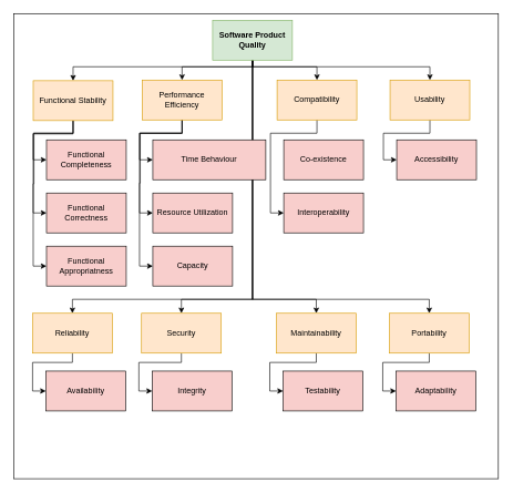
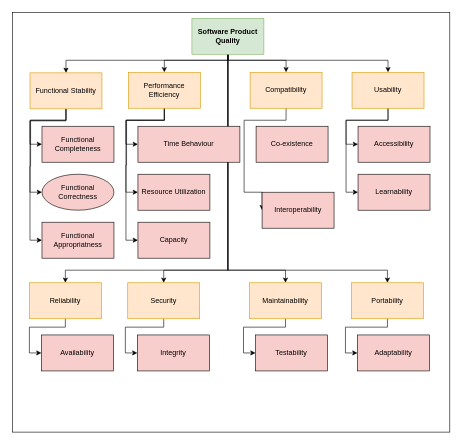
  <mxCell id="0" />
  <mxCell id="1" parent="0" />
  <mxCell id="2" value="" style="rounded=0;whiteSpace=wrap;html=1;" vertex="1" parent="1"><mxGeometry x="20" y="20" width="729" height="700" as="geometry" /></mxCell>
  <mxCell id="3" style="edgeStyle=orthogonalEdgeStyle;rounded=0;orthogonalLoop=1;jettySize=auto;html=1;entryX=0.5;entryY=0;entryDx=0;entryDy=0;" edge="1" parent="1" source="11" target="28"><mxGeometry relative="1" as="geometry"><Array as="points"><mxPoint x="379" y="450" /><mxPoint x="272" y="450" /></Array></mxGeometry></mxCell>
  <mxCell id="4" style="edgeStyle=orthogonalEdgeStyle;rounded=0;orthogonalLoop=1;jettySize=auto;html=1;" edge="1" parent="1" source="11" target="19"><mxGeometry relative="1" as="geometry"><Array as="points"><mxPoint x="379" y="100" /><mxPoint x="273" y="100" /></Array></mxGeometry></mxCell>
  <mxCell id="5" style="edgeStyle=orthogonalEdgeStyle;rounded=0;orthogonalLoop=1;jettySize=auto;html=1;" edge="1" parent="1" source="11" target="15"><mxGeometry relative="1" as="geometry"><Array as="points"><mxPoint x="379" y="100" /><mxPoint x="109" y="100" /></Array></mxGeometry></mxCell>
  <mxCell id="6" style="edgeStyle=orthogonalEdgeStyle;rounded=0;orthogonalLoop=1;jettySize=auto;html=1;entryX=0.5;entryY=0;entryDx=0;entryDy=0;" edge="1" parent="1" source="11" target="21"><mxGeometry relative="1" as="geometry"><Array as="points"><mxPoint x="379" y="100" /><mxPoint x="476" y="100" /></Array></mxGeometry></mxCell>
  <mxCell id="7" style="edgeStyle=orthogonalEdgeStyle;rounded=0;orthogonalLoop=1;jettySize=auto;html=1;" edge="1" parent="1" source="11" target="24"><mxGeometry relative="1" as="geometry"><Array as="points"><mxPoint x="379" y="100" /><mxPoint x="646" y="100" /></Array></mxGeometry></mxCell>
  <mxCell id="8" style="edgeStyle=orthogonalEdgeStyle;rounded=0;orthogonalLoop=1;jettySize=auto;html=1;entryX=0.5;entryY=0;entryDx=0;entryDy=0;" edge="1" parent="1" source="11" target="30"><mxGeometry relative="1" as="geometry"><Array as="points"><mxPoint x="379" y="450" /><mxPoint x="475" y="450" /></Array></mxGeometry></mxCell>
  <mxCell id="9" style="edgeStyle=orthogonalEdgeStyle;rounded=0;orthogonalLoop=1;jettySize=auto;html=1;entryX=0.5;entryY=0;entryDx=0;entryDy=0;" edge="1" parent="1" source="11" target="46"><mxGeometry relative="1" as="geometry"><Array as="points"><mxPoint x="379" y="450" /><mxPoint x="645" y="450" /></Array></mxGeometry></mxCell>
  <mxCell id="10" style="edgeStyle=orthogonalEdgeStyle;rounded=0;orthogonalLoop=1;jettySize=auto;html=1;entryX=0.5;entryY=0;entryDx=0;entryDy=0;" edge="1" parent="1" source="11" target="26"><mxGeometry relative="1" as="geometry"><Array as="points"><mxPoint x="379" y="450" /><mxPoint x="108" y="450" /></Array></mxGeometry></mxCell>
  <mxCell id="11" value="Software Product Quality" style="rounded=0;whiteSpace=wrap;html=1;fillColor=#d5e8d4;strokeColor=#82b366;fontStyle=1" vertex="1" parent="1"><mxGeometry x="319" y="30" width="120" height="60" as="geometry" /></mxCell>
  <mxCell id="12" style="edgeStyle=orthogonalEdgeStyle;rounded=0;orthogonalLoop=1;jettySize=auto;html=1;entryX=0;entryY=0.5;entryDx=0;entryDy=0;" edge="1" parent="1" source="15" target="31"><mxGeometry relative="1" as="geometry" /></mxCell>
  <mxCell id="13" style="edgeStyle=orthogonalEdgeStyle;rounded=0;orthogonalLoop=1;jettySize=auto;html=1;entryX=0;entryY=0.5;entryDx=0;entryDy=0;exitX=0.5;exitY=1;exitDx=0;exitDy=0;" edge="1" parent="1" source="15" target="32"><mxGeometry relative="1" as="geometry"><Array as="points"><mxPoint x="109" y="200" /><mxPoint x="49" y="200" /><mxPoint x="49" y="320" /></Array></mxGeometry></mxCell>
  <mxCell id="14" style="edgeStyle=orthogonalEdgeStyle;rounded=0;orthogonalLoop=1;jettySize=auto;html=1;entryX=0;entryY=0.5;entryDx=0;entryDy=0;exitX=0.5;exitY=1;exitDx=0;exitDy=0;" edge="1" parent="1" source="15" target="36"><mxGeometry relative="1" as="geometry"><mxPoint x="100" y="200" as="sourcePoint" /><Array as="points"><mxPoint x="109" y="200" /><mxPoint x="50" y="200" /><mxPoint x="50" y="276" /><mxPoint x="49" y="276" /><mxPoint x="49" y="400" /></Array></mxGeometry></mxCell>
  <mxCell id="15" value="Functional Stability" style="rounded=0;whiteSpace=wrap;html=1;align=center;fillColor=#FFE6CC;strokeColor=#d79b00;" vertex="1" parent="1"><mxGeometry x="49" y="121" width="120" height="60" as="geometry" /></mxCell>
  <mxCell id="16" style="edgeStyle=orthogonalEdgeStyle;rounded=0;orthogonalLoop=1;jettySize=auto;html=1;entryX=0;entryY=0.5;entryDx=0;entryDy=0;" edge="1" parent="1" source="19" target="33"><mxGeometry relative="1" as="geometry" /></mxCell>
  <mxCell id="17" style="edgeStyle=orthogonalEdgeStyle;rounded=0;orthogonalLoop=1;jettySize=auto;html=1;entryX=0;entryY=0.5;entryDx=0;entryDy=0;" edge="1" parent="1" source="19" target="34"><mxGeometry relative="1" as="geometry"><Array as="points"><mxPoint x="273" y="200" /><mxPoint x="209" y="200" /><mxPoint x="209" y="320" /></Array></mxGeometry></mxCell>
  <mxCell id="18" style="edgeStyle=orthogonalEdgeStyle;rounded=0;orthogonalLoop=1;jettySize=auto;html=1;entryX=0;entryY=0.5;entryDx=0;entryDy=0;exitX=0.5;exitY=1;exitDx=0;exitDy=0;" edge="1" parent="1" source="19" target="35"><mxGeometry relative="1" as="geometry"><Array as="points"><mxPoint x="273" y="200" /><mxPoint x="210" y="200" /><mxPoint x="210" y="275" /><mxPoint x="209" y="275" /><mxPoint x="209" y="400" /></Array></mxGeometry></mxCell>
  <mxCell id="19" value="Performance Efficiency" style="rounded=0;whiteSpace=wrap;html=1;fillColor=#ffe6cc;strokeColor=#d79b00;" vertex="1" parent="1"><mxGeometry x="213" y="120" width="120" height="60" as="geometry" /></mxCell>
  <mxCell id="20" style="edgeStyle=orthogonalEdgeStyle;rounded=0;orthogonalLoop=1;jettySize=auto;html=1;entryX=0;entryY=0.5;entryDx=0;entryDy=0;" edge="1" parent="1" source="21" target="38"><mxGeometry relative="1" as="geometry"><Array as="points"><mxPoint x="476" y="200" /><mxPoint x="406" y="200" /><mxPoint x="406" y="320" /></Array></mxGeometry></mxCell>
  <mxCell id="21" value="Compatibility" style="rounded=0;whiteSpace=wrap;html=1;fillColor=#ffe6cc;strokeColor=#d79b00;" vertex="1" parent="1"><mxGeometry x="416" y="120" width="120" height="60" as="geometry" /></mxCell>
  <mxCell id="22" style="edgeStyle=orthogonalEdgeStyle;rounded=0;orthogonalLoop=1;jettySize=auto;html=1;entryX=0;entryY=0.5;entryDx=0;entryDy=0;" edge="1" parent="1" source="24" target="39"><mxGeometry relative="1" as="geometry" /></mxCell>
+ <mxCell id="23" style="edgeStyle=orthogonalEdgeStyle;rounded=0;orthogonalLoop=1;jettySize=auto;html=1;entryX=0;entryY=0.5;entryDx=0;entryDy=0;" edge="1" parent="1" source="24" target="40"><mxGeometry relative="1" as="geometry"><Array as="points"><mxPoint x="646" y="200" /><mxPoint x="576" y="200" /><mxPoint x="576" y="320" /></Array></mxGeometry></mxCell>
  <mxCell id="24" value="Usability" style="rounded=0;whiteSpace=wrap;html=1;fillColor=#ffe6cc;strokeColor=#d79b00;" vertex="1" parent="1"><mxGeometry x="586" y="120" width="120" height="60" as="geometry" /></mxCell>
  <mxCell id="25" style="edgeStyle=orthogonalEdgeStyle;rounded=0;orthogonalLoop=1;jettySize=auto;html=1;entryX=0;entryY=0.5;entryDx=0;entryDy=0;" edge="1" parent="1" source="26" target="41"><mxGeometry relative="1" as="geometry"><Array as="points"><mxPoint x="108" y="545" /><mxPoint x="48" y="545" /><mxPoint x="48" y="588" /></Array></mxGeometry></mxCell>
  <mxCell id="26" value="Reliability" style="rounded=0;whiteSpace=wrap;html=1;fillColor=#ffe6cc;strokeColor=#d79b00;" vertex="1" parent="1"><mxGeometry x="48" y="471" width="120" height="60" as="geometry" /></mxCell>
  <mxCell id="27" style="edgeStyle=orthogonalEdgeStyle;rounded=0;orthogonalLoop=1;jettySize=auto;html=1;entryX=0;entryY=0.5;entryDx=0;entryDy=0;" edge="1" parent="1" source="28" target="42"><mxGeometry relative="1" as="geometry"><Array as="points"><mxPoint x="272" y="545" /><mxPoint x="208" y="545" /><mxPoint x="208" y="588" /></Array></mxGeometry></mxCell>
  <mxCell id="28" value="Security" style="rounded=0;whiteSpace=wrap;html=1;fillColor=#ffe6cc;strokeColor=#d79b00;" vertex="1" parent="1"><mxGeometry x="212" y="471" width="120" height="60" as="geometry" /></mxCell>
  <mxCell id="29" style="edgeStyle=orthogonalEdgeStyle;rounded=0;orthogonalLoop=1;jettySize=auto;html=1;entryX=0;entryY=0.5;entryDx=0;entryDy=0;" edge="1" parent="1" source="30" target="43"><mxGeometry relative="1" as="geometry"><Array as="points"><mxPoint x="475" y="545" /><mxPoint x="405" y="545" /><mxPoint x="405" y="588" /></Array></mxGeometry></mxCell>
  <mxCell id="30" value="Maintainability" style="rounded=0;whiteSpace=wrap;html=1;fillColor=#ffe6cc;strokeColor=#d79b00;" vertex="1" parent="1"><mxGeometry x="415" y="471" width="120" height="60" as="geometry" /></mxCell>
  <mxCell id="31" value="Functional Completeness" style="rounded=0;whiteSpace=wrap;html=1;align=center;fillColor=#F8CECC;" vertex="1" parent="1"><mxGeometry x="69" y="210" width="120" height="60" as="geometry" /></mxCell>
- <mxCell id="32" value="Functional Correctness" style="rounded=0;whiteSpace=wrap;html=1;align=center;fillColor=#F8CECC;" vertex="1" parent="1"><mxGeometry x="69" y="290" width="120" height="60" as="geometry" /></mxCell>
+ <mxCell id="32" value="Functional Correctness" style="ellipse;whiteSpace=wrap;html=1;align=center;fillColor=#F8CECC;" vertex="1" parent="1"><mxGeometry x="69" y="290" width="120" height="60" as="geometry" /></mxCell>
  <mxCell id="33" value="Time Behaviour" style="rounded=0;whiteSpace=wrap;html=1;align=center;fillColor=#F8CECC;" vertex="1" parent="1"><mxGeometry x="229" y="210" width="170" height="60" as="geometry" /></mxCell>
  <mxCell id="34" value="Resource Utilization" style="rounded=0;whiteSpace=wrap;html=1;align=center;fillColor=#F8CECC;" vertex="1" parent="1"><mxGeometry x="229" y="290" width="120" height="60" as="geometry" /></mxCell>
  <mxCell id="35" value="Capacity" style="rounded=0;whiteSpace=wrap;html=1;align=center;fillColor=#F8CECC;" vertex="1" parent="1"><mxGeometry x="229" y="370" width="120" height="60" as="geometry" /></mxCell>
  <mxCell id="36" value="Functional Appropriatness" style="rounded=0;whiteSpace=wrap;html=1;align=center;fillColor=#F8CECC;" vertex="1" parent="1"><mxGeometry x="69" y="370" width="120" height="60" as="geometry" /></mxCell>
  <mxCell id="37" value="Co-existence" style="rounded=0;whiteSpace=wrap;html=1;align=center;fillColor=#F8CECC;" vertex="1" parent="1"><mxGeometry x="426" y="210" width="120" height="60" as="geometry" /></mxCell>
- <mxCell id="38" value="Interoperability" style="rounded=0;whiteSpace=wrap;html=1;align=center;fillColor=#F8CECC;" vertex="1" parent="1"><mxGeometry x="426" y="290" width="120" height="60" as="geometry" /></mxCell>
+ <mxCell id="38" value="Interoperability" style="rounded=0;whiteSpace=wrap;html=1;align=center;fillColor=#F8CECC;" vertex="1" parent="1"><mxGeometry x="436" y="320" width="120" height="60" as="geometry" /></mxCell>
  <mxCell id="39" value="Accessibility" style="rounded=0;whiteSpace=wrap;html=1;align=center;fillColor=#F8CECC;" vertex="1" parent="1"><mxGeometry x="596" y="210" width="120" height="60" as="geometry" /></mxCell>
+ <mxCell id="40" value="Learnability" style="rounded=0;whiteSpace=wrap;html=1;align=center;fillColor=#F8CECC;" vertex="1" parent="1"><mxGeometry x="596" y="290" width="120" height="60" as="geometry" /></mxCell>
  <mxCell id="41" value="Availability" style="rounded=0;whiteSpace=wrap;html=1;align=center;fillColor=#F8CECC;" vertex="1" parent="1"><mxGeometry x="68" y="558" width="120" height="60" as="geometry" /></mxCell>
  <mxCell id="42" value="Integrity" style="rounded=0;whiteSpace=wrap;html=1;align=center;fillColor=#F8CECC;" vertex="1" parent="1"><mxGeometry x="228" y="558" width="120" height="60" as="geometry" /></mxCell>
  <mxCell id="43" value="Testability" style="rounded=0;whiteSpace=wrap;html=1;align=center;fillColor=#F8CECC;" vertex="1" parent="1"><mxGeometry x="425" y="558" width="120" height="60" as="geometry" /></mxCell>
  <mxCell id="44" value="Adaptability" style="rounded=0;whiteSpace=wrap;html=1;align=center;fillColor=#F8CECC;" vertex="1" parent="1"><mxGeometry x="595" y="558" width="120" height="60" as="geometry" /></mxCell>
  <mxCell id="45" style="edgeStyle=orthogonalEdgeStyle;rounded=0;orthogonalLoop=1;jettySize=auto;html=1;entryX=0;entryY=0.5;entryDx=0;entryDy=0;" edge="1" parent="1" source="46" target="44"><mxGeometry relative="1" as="geometry"><Array as="points"><mxPoint x="645" y="545" /><mxPoint x="575" y="545" /><mxPoint x="575" y="588" /></Array></mxGeometry></mxCell>
  <mxCell id="46" value="Portability" style="rounded=0;whiteSpace=wrap;html=1;fillColor=#ffe6cc;strokeColor=#d79b00;" vertex="1" parent="1"><mxGeometry x="585" y="471" width="120" height="60" as="geometry" /></mxCell>
